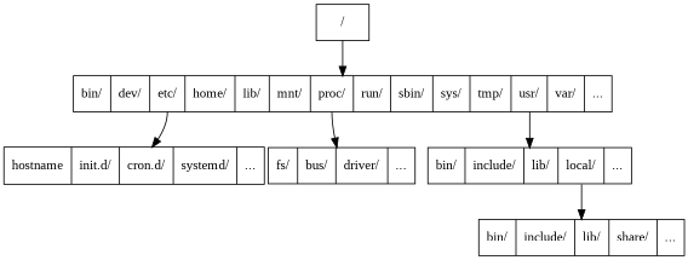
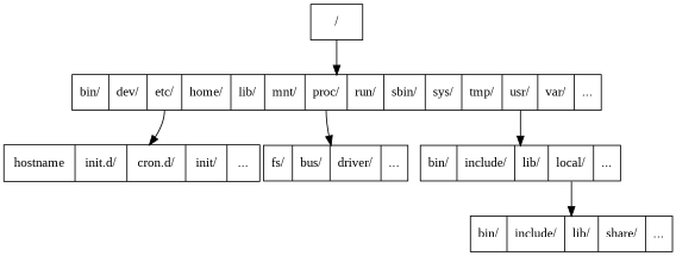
  digraph {
    nodesep=0.05
    rankdir=TB
    fontname="Liberation Serif"
    node [shape=record fontname="Liberation Serif"]
    edge [fontname="Liberation Serif"]
    n1 [label="/"]
    n2 [label="bin/ |dev/ | <etc> etc/ |home/ | lib/ | mnt/ | <proc> proc/ |run/ |sbin/ | sys/ | tmp/ |<usr> usr/ | var/ | ..."]
-   n3 [label="hostname | init.d/ | cron.d/ | systemd/ | ..."]
+   n3 [label="hostname | init.d/ | cron.d/ | init/ | ..."]
    n4 [label="bin/ | include/ | lib/ | <local> local/ | ..."]
    n5 [label="fs/ | bus/ | driver/ | ..."]
    n6 [label="bin/ | include/ | lib/ | share/ | ..."]
    n1 -> n2
    n2 -> n3 [tailport=etc]
    n2 -> n4 [tailport=usr]
    n2 -> n5 [tailport=proc]
    n4 -> n6 [tailport=local]
  }
